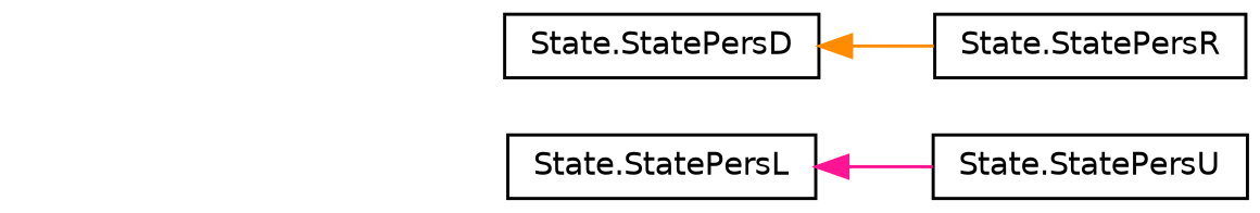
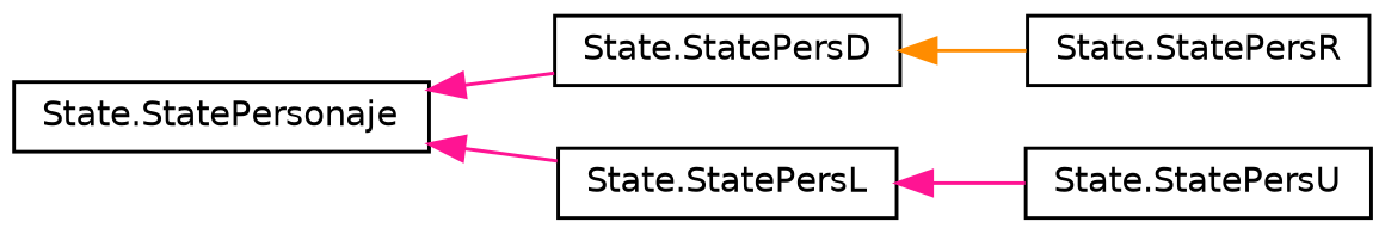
  digraph {
    rankdir=LR
    node [color=black fillcolor=white fontname=Helvetica fontsize=10 shape=record style=filled]
    edge [color=deeppink dir=back fontname=Helvetica fontsize=10 labelfontname=Helvetica labelfontsize=10 style=solid]
+   n1 [height=0.2 label="State.StatePersonaje" width=0.4]
    n2 [height=0.2 label="State.StatePersD" width=0.4]
    n3 [height=0.2 label="State.StatePersL" width=0.4]
    n4 [height=0.2 label="State.StatePersR" width=0.4]
    n5 [height=0.2 label="State.StatePersU" width=0.4]
+   n1 -> n2
+   n1 -> n3
    n2 -> n4 [color=darkorange]
    n3 -> n5
  }
